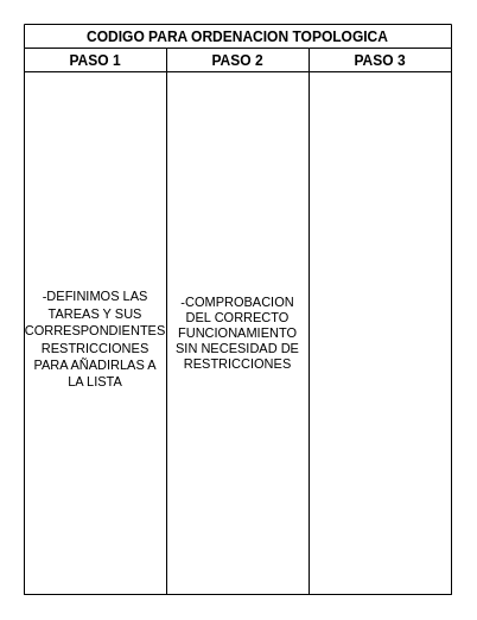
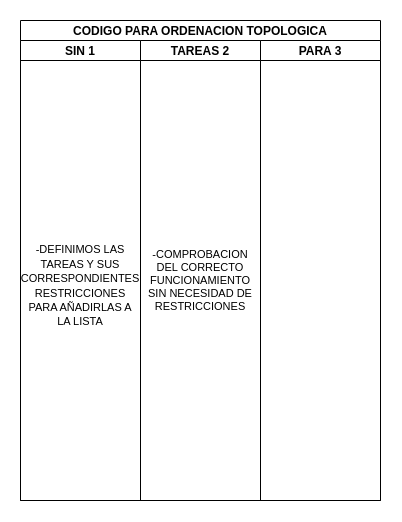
  <mxCell id="0" />
  <mxCell id="1" parent="0" />
  <mxCell id="2" value="CODIGO PARA ORDENACION TOPOLOGICA" style="swimlane;childLayout=stackLayout;resizeParent=1;resizeParentMax=0;startSize=20;" parent="1" vertex="1"><mxGeometry x="20" y="20" width="360" height="480" as="geometry" /></mxCell>
- <mxCell id="3" value="PASO 1" style="swimlane;startSize=20;" parent="2" vertex="1"><mxGeometry y="20" width="120" height="460" as="geometry" /></mxCell>
+ <mxCell id="3" value="SIN 1" style="swimlane;startSize=20;" parent="2" vertex="1"><mxGeometry y="20" width="120" height="460" as="geometry" /></mxCell>
  <mxCell id="4" value="&lt;font style=&quot;font-size: 11px&quot;&gt;-DEFINIMOS LAS TAREAS Y SUS CORRESPONDIENTES&lt;br&gt;RESTRICCIONES PARA AÑADIRLAS A LA LISTA&lt;/font&gt;" style="text;html=1;strokeColor=none;fillColor=none;align=center;verticalAlign=middle;whiteSpace=wrap;rounded=0;" vertex="1" parent="3"><mxGeometry y="30" width="120" height="430" as="geometry" /></mxCell>
- <mxCell id="5" value="PASO 2" style="swimlane;startSize=20;" parent="2" vertex="1"><mxGeometry x="120" y="20" width="120" height="460" as="geometry" /></mxCell>
+ <mxCell id="5" value="TAREAS 2" style="swimlane;startSize=20;" parent="2" vertex="1"><mxGeometry x="120" y="20" width="120" height="460" as="geometry" /></mxCell>
  <mxCell id="6" value="-COMPROBACION DEL CORRECTO FUNCIONAMIENTO SIN NECESIDAD DE RESTRICCIONES" style="text;html=1;strokeColor=none;fillColor=none;align=center;verticalAlign=middle;whiteSpace=wrap;rounded=0;fontSize=11;" vertex="1" parent="5"><mxGeometry y="20" width="120" height="440" as="geometry" /></mxCell>
- <mxCell id="7" value="PASO 3" style="swimlane;startSize=20;" parent="2" vertex="1"><mxGeometry x="240" y="20" width="120" height="460" as="geometry" /></mxCell>
+ <mxCell id="7" value="PARA 3" style="swimlane;startSize=20;" parent="2" vertex="1"><mxGeometry x="240" y="20" width="120" height="460" as="geometry" /></mxCell>
